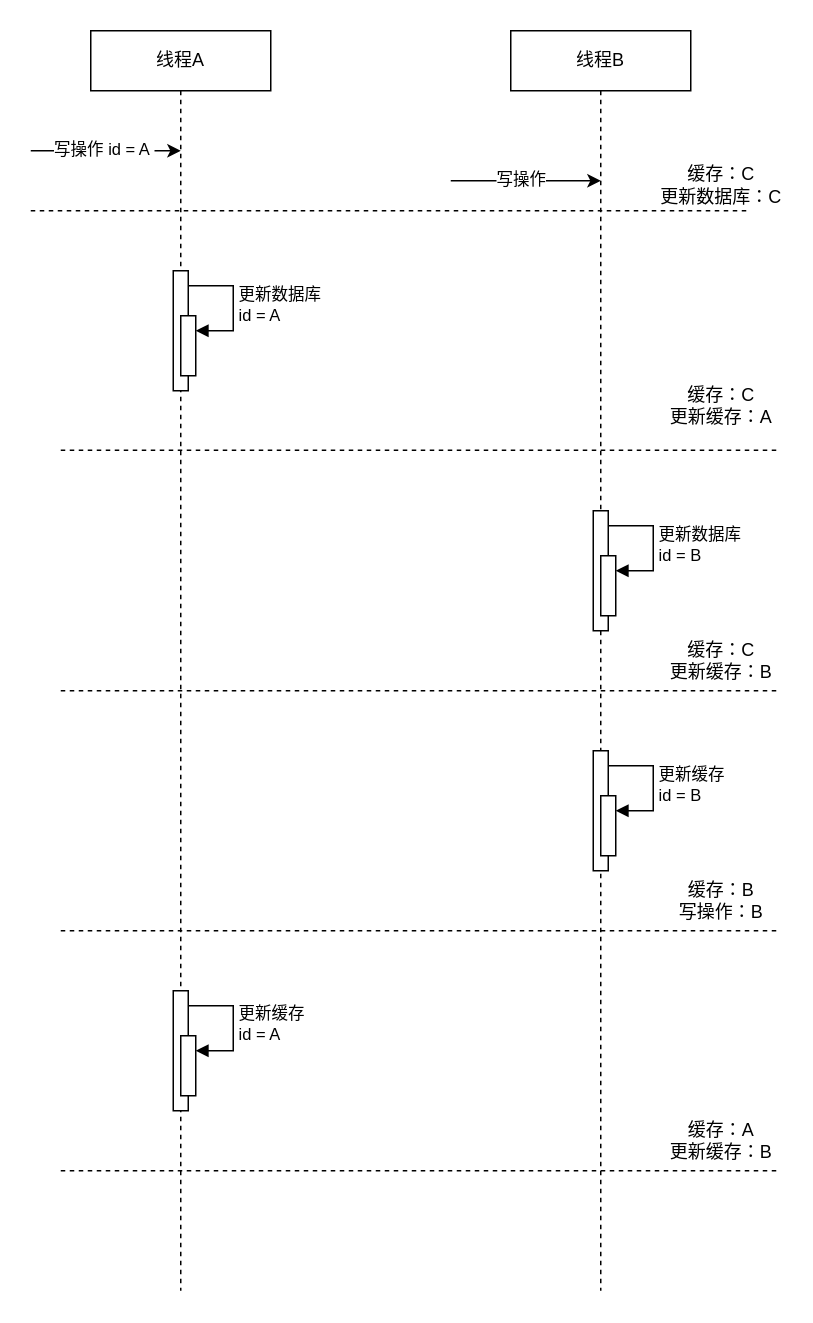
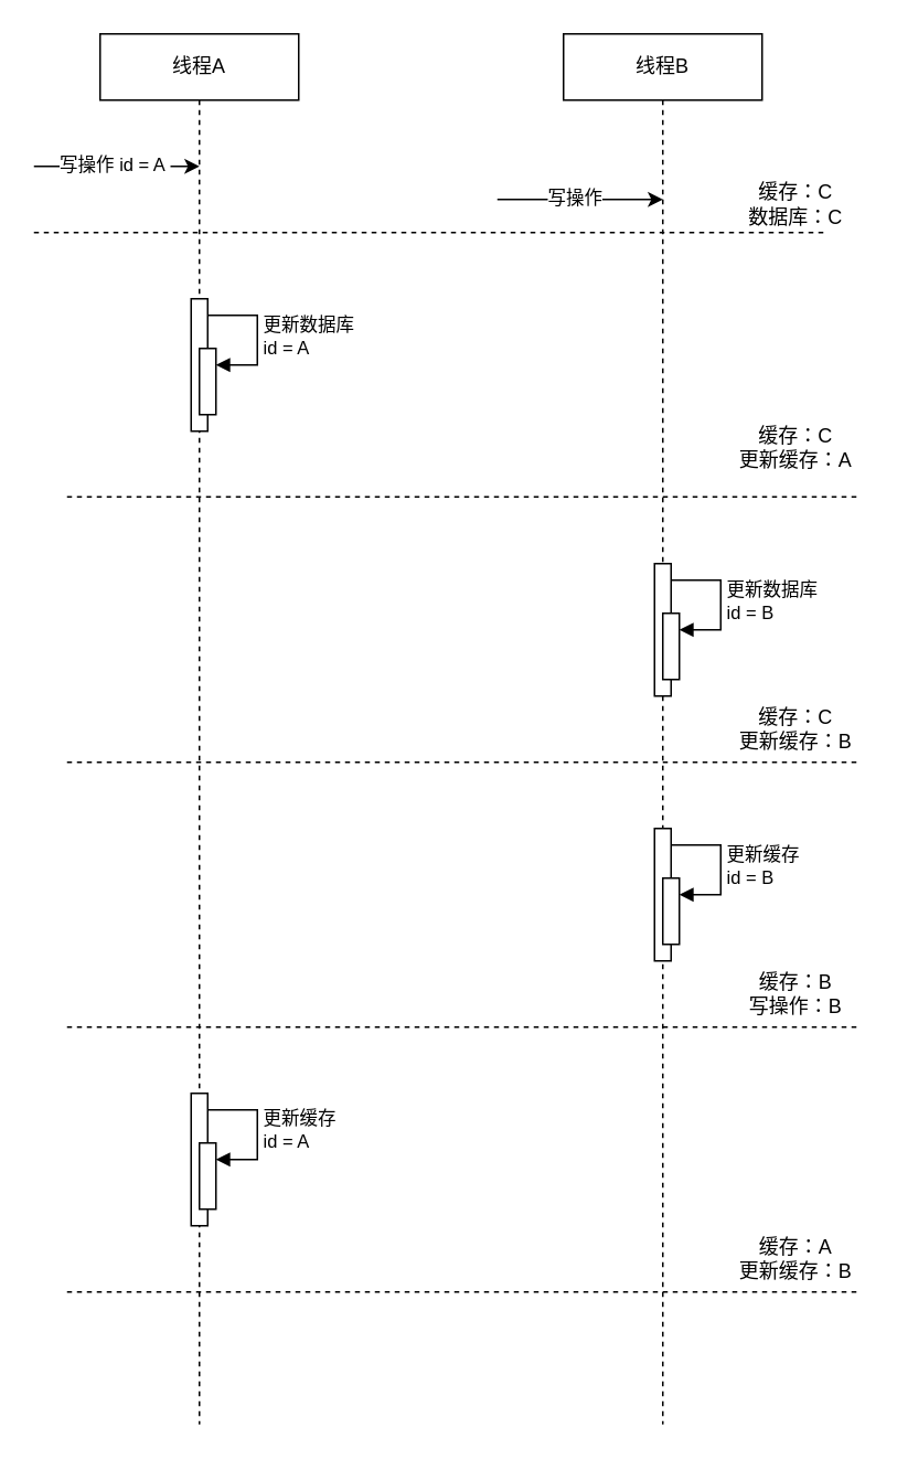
  <mxCell id="0" />
  <mxCell id="1" parent="0" />
  <mxCell id="2" value="线程A" style="shape=umlLifeline;perimeter=lifelinePerimeter;whiteSpace=wrap;html=1;container=1;dropTarget=0;collapsible=0;recursiveResize=0;outlineConnect=0;portConstraint=eastwest;newEdgeStyle={&quot;curved&quot;:0,&quot;rounded&quot;:0};" vertex="1" parent="1"><mxGeometry x="60" y="20" width="120" height="840" as="geometry" /></mxCell>
  <mxCell id="3" value="" style="html=1;points=[[0,0,0,0,5],[0,1,0,0,-5],[1,0,0,0,5],[1,1,0,0,-5]];perimeter=orthogonalPerimeter;outlineConnect=0;targetShapes=umlLifeline;portConstraint=eastwest;newEdgeStyle={&quot;curved&quot;:0,&quot;rounded&quot;:0};" vertex="1" parent="2"><mxGeometry x="55" y="640" width="10" height="80" as="geometry" /></mxCell>
  <mxCell id="4" value="" style="html=1;points=[[0,0,0,0,5],[0,1,0,0,-5],[1,0,0,0,5],[1,1,0,0,-5]];perimeter=orthogonalPerimeter;outlineConnect=0;targetShapes=umlLifeline;portConstraint=eastwest;newEdgeStyle={&quot;curved&quot;:0,&quot;rounded&quot;:0};" vertex="1" parent="2"><mxGeometry x="60" y="670" width="10" height="40" as="geometry" /></mxCell>
  <mxCell id="5" value="更新缓存&lt;div&gt;id = A&lt;/div&gt;" style="html=1;align=left;spacingLeft=2;endArrow=block;rounded=0;edgeStyle=orthogonalEdgeStyle;curved=0;rounded=0;" edge="1" parent="2" target="4"><mxGeometry x="-0.006" relative="1" as="geometry"><mxPoint x="65" y="650" as="sourcePoint" /><Array as="points"><mxPoint x="95" y="680" /></Array><mxPoint as="offset" /></mxGeometry></mxCell>
  <mxCell id="6" value="更新数据库&lt;div&gt;id = A&lt;/div&gt;" style="html=1;align=left;spacingLeft=2;endArrow=block;rounded=0;edgeStyle=orthogonalEdgeStyle;curved=0;rounded=0;" edge="1" parent="2" target="8"><mxGeometry relative="1" as="geometry"><mxPoint x="65" y="170" as="sourcePoint" /><Array as="points"><mxPoint x="95" y="200" /></Array></mxGeometry></mxCell>
  <mxCell id="7" value="" style="html=1;points=[[0,0,0,0,5],[0,1,0,0,-5],[1,0,0,0,5],[1,1,0,0,-5]];perimeter=orthogonalPerimeter;outlineConnect=0;targetShapes=umlLifeline;portConstraint=eastwest;newEdgeStyle={&quot;curved&quot;:0,&quot;rounded&quot;:0};" vertex="1" parent="2"><mxGeometry x="55" y="160" width="10" height="80" as="geometry" /></mxCell>
  <mxCell id="8" value="" style="html=1;points=[[0,0,0,0,5],[0,1,0,0,-5],[1,0,0,0,5],[1,1,0,0,-5]];perimeter=orthogonalPerimeter;outlineConnect=0;targetShapes=umlLifeline;portConstraint=eastwest;newEdgeStyle={&quot;curved&quot;:0,&quot;rounded&quot;:0};" vertex="1" parent="2"><mxGeometry x="60" y="190" width="10" height="40" as="geometry" /></mxCell>
  <mxCell id="9" value="线程B" style="shape=umlLifeline;perimeter=lifelinePerimeter;whiteSpace=wrap;html=1;container=1;dropTarget=0;collapsible=0;recursiveResize=0;outlineConnect=0;portConstraint=eastwest;newEdgeStyle={&quot;curved&quot;:0,&quot;rounded&quot;:0};" vertex="1" parent="1"><mxGeometry x="340" y="20" width="120" height="840" as="geometry" /></mxCell>
  <mxCell id="10" value="" style="html=1;points=[[0,0,0,0,5],[0,1,0,0,-5],[1,0,0,0,5],[1,1,0,0,-5]];perimeter=orthogonalPerimeter;outlineConnect=0;targetShapes=umlLifeline;portConstraint=eastwest;newEdgeStyle={&quot;curved&quot;:0,&quot;rounded&quot;:0};" vertex="1" parent="9"><mxGeometry x="55" y="480" width="10" height="80" as="geometry" /></mxCell>
  <mxCell id="11" value="" style="html=1;points=[[0,0,0,0,5],[0,1,0,0,-5],[1,0,0,0,5],[1,1,0,0,-5]];perimeter=orthogonalPerimeter;outlineConnect=0;targetShapes=umlLifeline;portConstraint=eastwest;newEdgeStyle={&quot;curved&quot;:0,&quot;rounded&quot;:0};" vertex="1" parent="9"><mxGeometry x="60" y="510" width="10" height="40" as="geometry" /></mxCell>
  <mxCell id="12" value="更新缓存&lt;div&gt;id = B&lt;/div&gt;" style="html=1;align=left;spacingLeft=2;endArrow=block;rounded=0;edgeStyle=orthogonalEdgeStyle;curved=0;rounded=0;" edge="1" parent="9" target="11"><mxGeometry x="0.005" relative="1" as="geometry"><mxPoint x="65" y="490" as="sourcePoint" /><Array as="points"><mxPoint x="95" y="520" /></Array><mxPoint as="offset" /></mxGeometry></mxCell>
  <mxCell id="13" value="" style="html=1;points=[[0,0,0,0,5],[0,1,0,0,-5],[1,0,0,0,5],[1,1,0,0,-5]];perimeter=orthogonalPerimeter;outlineConnect=0;targetShapes=umlLifeline;portConstraint=eastwest;newEdgeStyle={&quot;curved&quot;:0,&quot;rounded&quot;:0};" vertex="1" parent="9"><mxGeometry x="55" y="320" width="10" height="80" as="geometry" /></mxCell>
  <mxCell id="14" value="" style="html=1;points=[[0,0,0,0,5],[0,1,0,0,-5],[1,0,0,0,5],[1,1,0,0,-5]];perimeter=orthogonalPerimeter;outlineConnect=0;targetShapes=umlLifeline;portConstraint=eastwest;newEdgeStyle={&quot;curved&quot;:0,&quot;rounded&quot;:0};" vertex="1" parent="9"><mxGeometry x="60" y="350" width="10" height="40" as="geometry" /></mxCell>
  <mxCell id="15" value="更新数据库&lt;div&gt;id = B&lt;/div&gt;" style="html=1;align=left;spacingLeft=2;endArrow=block;rounded=0;edgeStyle=orthogonalEdgeStyle;curved=0;rounded=0;" edge="1" target="14" parent="9"><mxGeometry relative="1" as="geometry"><mxPoint x="65" y="330" as="sourcePoint" /><Array as="points"><mxPoint x="95" y="360" /></Array></mxGeometry></mxCell>
  <mxCell id="16" value="" style="edgeStyle=none;orthogonalLoop=1;jettySize=auto;html=1;rounded=0;" edge="1" parent="1"><mxGeometry width="80" relative="1" as="geometry"><mxPoint x="20" y="100" as="sourcePoint" /><mxPoint x="120" y="100" as="targetPoint" /><Array as="points" /></mxGeometry></mxCell>
  <mxCell id="17" value="写操作 id = A&amp;nbsp;" style="edgeLabel;html=1;align=center;verticalAlign=middle;resizable=0;points=[];" vertex="1" connectable="0" parent="16"><mxGeometry x="-0.05" y="2" relative="1" as="geometry"><mxPoint as="offset" /></mxGeometry></mxCell>
  <mxCell id="18" value="" style="endArrow=none;dashed=1;html=1;rounded=0;" edge="1" parent="1"><mxGeometry width="50" height="50" relative="1" as="geometry"><mxPoint x="20" y="140" as="sourcePoint" /><mxPoint x="500" y="140" as="targetPoint" /></mxGeometry></mxCell>
- <mxCell id="19" value="缓存：C&lt;div&gt;更新数据库：C&lt;/div&gt;" style="text;html=1;align=center;verticalAlign=middle;resizable=0;points=[];autosize=1;strokeColor=none;fillColor=none;" vertex="1" parent="1"><mxGeometry x="440" y="103" width="80" height="40" as="geometry" /></mxCell>
+ <mxCell id="19" value="缓存：C&lt;div&gt;数据库：C&lt;/div&gt;" style="text;html=1;align=center;verticalAlign=middle;resizable=0;points=[];autosize=1;strokeColor=none;fillColor=none;" vertex="1" parent="1"><mxGeometry x="440" y="103" width="80" height="40" as="geometry" /></mxCell>
  <mxCell id="20" value="" style="endArrow=none;dashed=1;html=1;rounded=0;" edge="1" parent="1"><mxGeometry width="50" height="50" relative="1" as="geometry"><mxPoint x="40" y="299.66" as="sourcePoint" /><mxPoint x="520" y="299.66" as="targetPoint" /></mxGeometry></mxCell>
  <mxCell id="21" value="缓存：C&lt;div&gt;更新缓存：A&lt;/div&gt;" style="text;html=1;align=center;verticalAlign=middle;resizable=0;points=[];autosize=1;strokeColor=none;fillColor=none;" vertex="1" parent="1"><mxGeometry x="440" y="250" width="80" height="40" as="geometry" /></mxCell>
  <mxCell id="22" value="" style="edgeStyle=none;orthogonalLoop=1;jettySize=auto;html=1;rounded=0;" edge="1" parent="1"><mxGeometry width="80" relative="1" as="geometry"><mxPoint x="300" y="120" as="sourcePoint" /><mxPoint x="400" y="120" as="targetPoint" /><Array as="points" /></mxGeometry></mxCell>
  <mxCell id="23" value="写操作" style="edgeLabel;html=1;align=center;verticalAlign=middle;resizable=0;points=[];" vertex="1" connectable="0" parent="22"><mxGeometry x="-0.08" y="2" relative="1" as="geometry"><mxPoint as="offset" /></mxGeometry></mxCell>
  <mxCell id="24" value="" style="endArrow=none;dashed=1;html=1;rounded=0;" edge="1" parent="1"><mxGeometry width="50" height="50" relative="1" as="geometry"><mxPoint x="40" y="460" as="sourcePoint" /><mxPoint x="520" y="460" as="targetPoint" /></mxGeometry></mxCell>
  <mxCell id="25" value="缓存：C&lt;div&gt;更新缓存：B&lt;/div&gt;" style="text;html=1;align=center;verticalAlign=middle;resizable=0;points=[];autosize=1;strokeColor=none;fillColor=none;" vertex="1" parent="1"><mxGeometry x="440" y="420" width="80" height="40" as="geometry" /></mxCell>
  <mxCell id="26" value="" style="endArrow=none;dashed=1;html=1;rounded=0;" edge="1" parent="1"><mxGeometry width="50" height="50" relative="1" as="geometry"><mxPoint x="40" y="620" as="sourcePoint" /><mxPoint x="520" y="620" as="targetPoint" /></mxGeometry></mxCell>
  <mxCell id="27" value="缓存：B&lt;div&gt;写操作：B&lt;/div&gt;" style="text;html=1;align=center;verticalAlign=middle;resizable=0;points=[];autosize=1;strokeColor=none;fillColor=none;" vertex="1" parent="1"><mxGeometry x="440" y="580" width="80" height="40" as="geometry" /></mxCell>
  <mxCell id="28" value="" style="endArrow=none;dashed=1;html=1;rounded=0;" edge="1" parent="1"><mxGeometry width="50" height="50" relative="1" as="geometry"><mxPoint x="40" y="780" as="sourcePoint" /><mxPoint x="520" y="780" as="targetPoint" /></mxGeometry></mxCell>
  <mxCell id="29" value="缓存：A&lt;div&gt;更新缓存：B&lt;/div&gt;" style="text;html=1;align=center;verticalAlign=middle;resizable=0;points=[];autosize=1;strokeColor=none;fillColor=none;" vertex="1" parent="1"><mxGeometry x="440" y="740" width="80" height="40" as="geometry" /></mxCell>
